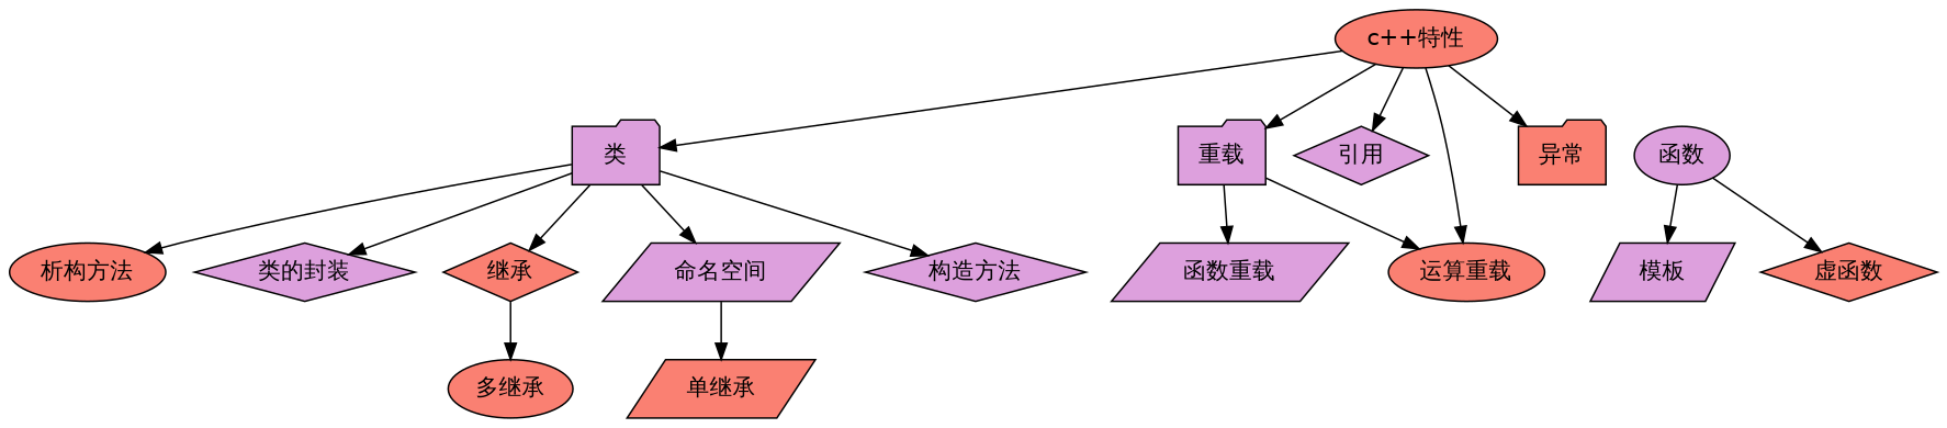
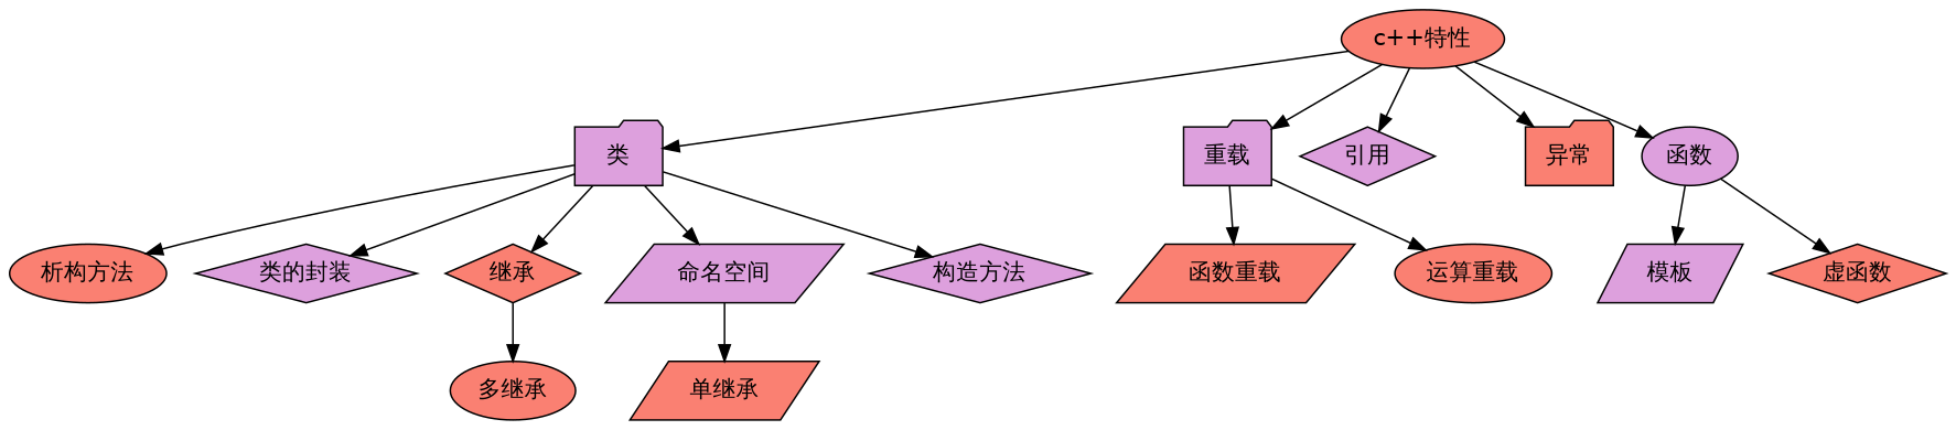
  digraph {
    fontname="DejaVu Sans"
    node [fillcolor=salmon fontname="DejaVu Sans" shape=ellipse style=filled]
    edge [fontname="DejaVu Sans"]
    n1 [label="c++特性"]
    n2 [fillcolor=plum label="类" shape=folder]
    n3 [fillcolor=plum label="重载" shape=folder]
    n4 [fillcolor=plum label="引用" shape=diamond]
    n5 [fillcolor=plum label="函数"]
    n6 [label="异常" shape=folder]
    n7 [fillcolor=plum label="类的封装" shape=diamond]
    n8 [label="继承" shape=diamond]
    n9 [fillcolor=plum label="命名空间" shape=parallelogram]
    n10 [fillcolor=plum label="构造方法" shape=diamond]
    n11 [label="析构方法"]
-   n12 [fillcolor=plum label="函数重载" shape=parallelogram]
+   n12 [label="函数重载" shape=parallelogram]
    n13 [label="运算重载"]
    n14 [fillcolor=plum label="模板" shape=parallelogram]
    n15 [label="虚函数" shape=diamond]
    n16 [label="多继承"]
    n17 [label="单继承" shape=parallelogram]
    n1 -> n2
    n1 -> n3
    n1 -> n4
-   n1 -> n13
+   n1 -> n5
    n1 -> n6
    n2 -> n7
    n2 -> n8
    n2 -> n9
    n2 -> n10
    n2 -> n11
    n3 -> n12
    n3 -> n13
    n5 -> n14
    n5 -> n15
    n8 -> n16
    n9 -> n17
  }
